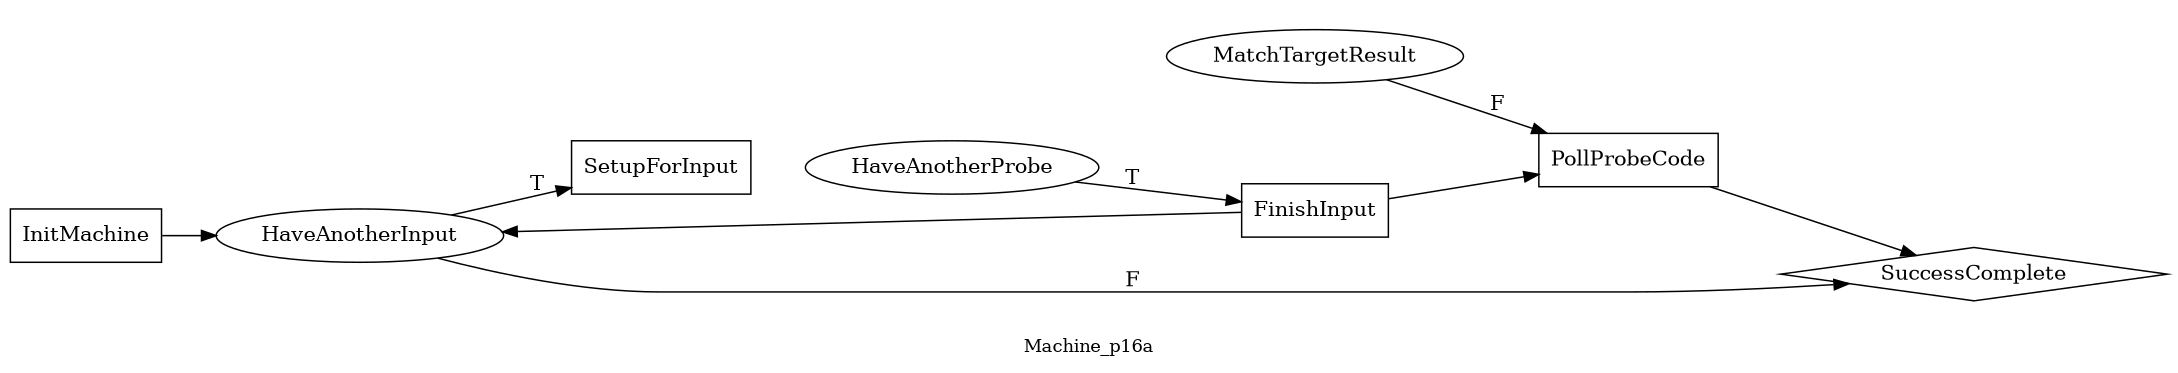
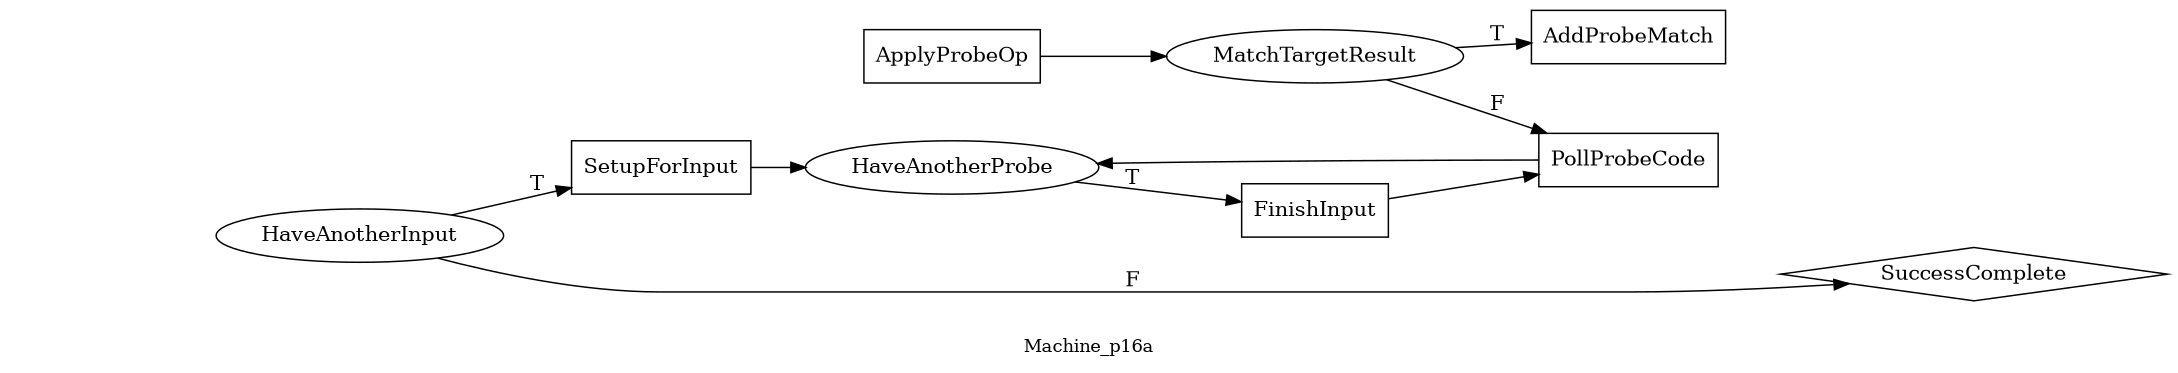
  digraph {
    fontsize=12
    label=Machine_p16a
    rankdir=LR
    node [shape=box]
    HaveAnotherInput [shape=ellipse]
-   InitMachine
    SetupForInput
    SuccessComplete [shape=diamond]
    HaveAnotherProbe [shape=ellipse]
    FinishInput
    MatchTargetResult [shape=ellipse]
+   ApplyProbeOp
+   AddProbeMatch
    PollProbeCode
    HaveAnotherInput -> SetupForInput [label=T]
    HaveAnotherInput -> SuccessComplete [label=F]
-   InitMachine -> HaveAnotherInput
+   SetupForInput -> HaveAnotherProbe
    HaveAnotherProbe -> FinishInput [label=T]
-   FinishInput -> HaveAnotherInput
    FinishInput -> PollProbeCode
+   MatchTargetResult -> AddProbeMatch [label=T]
    MatchTargetResult -> PollProbeCode [label=F]
-   PollProbeCode -> SuccessComplete
+   ApplyProbeOp -> MatchTargetResult
+   PollProbeCode -> HaveAnotherProbe
  }
